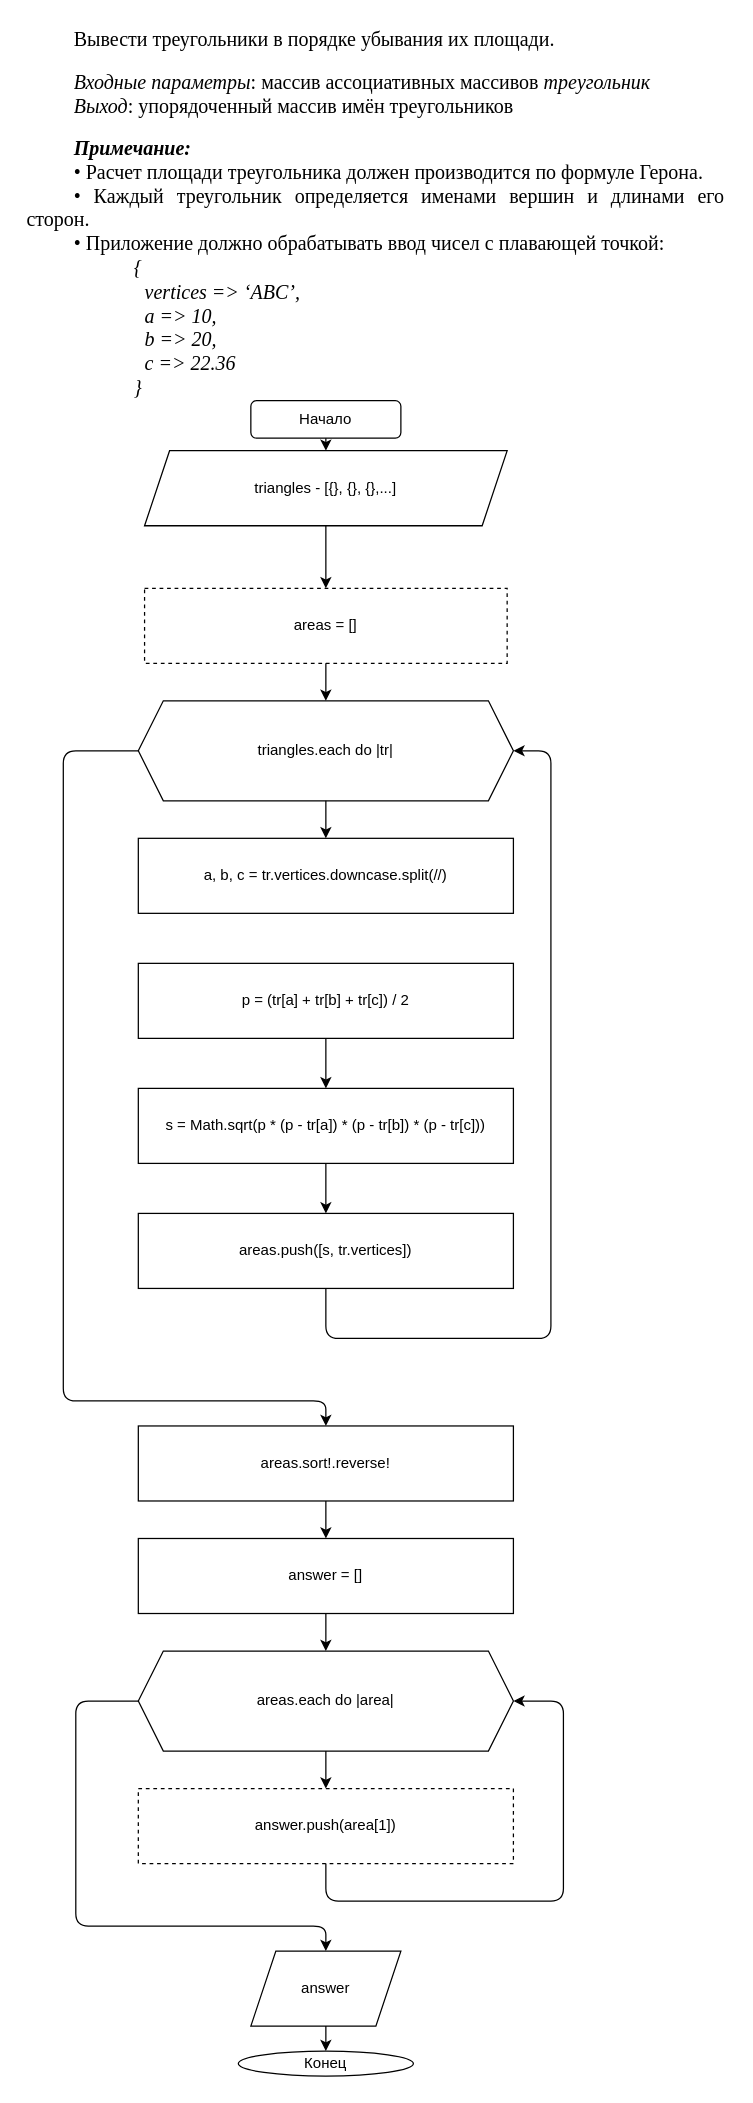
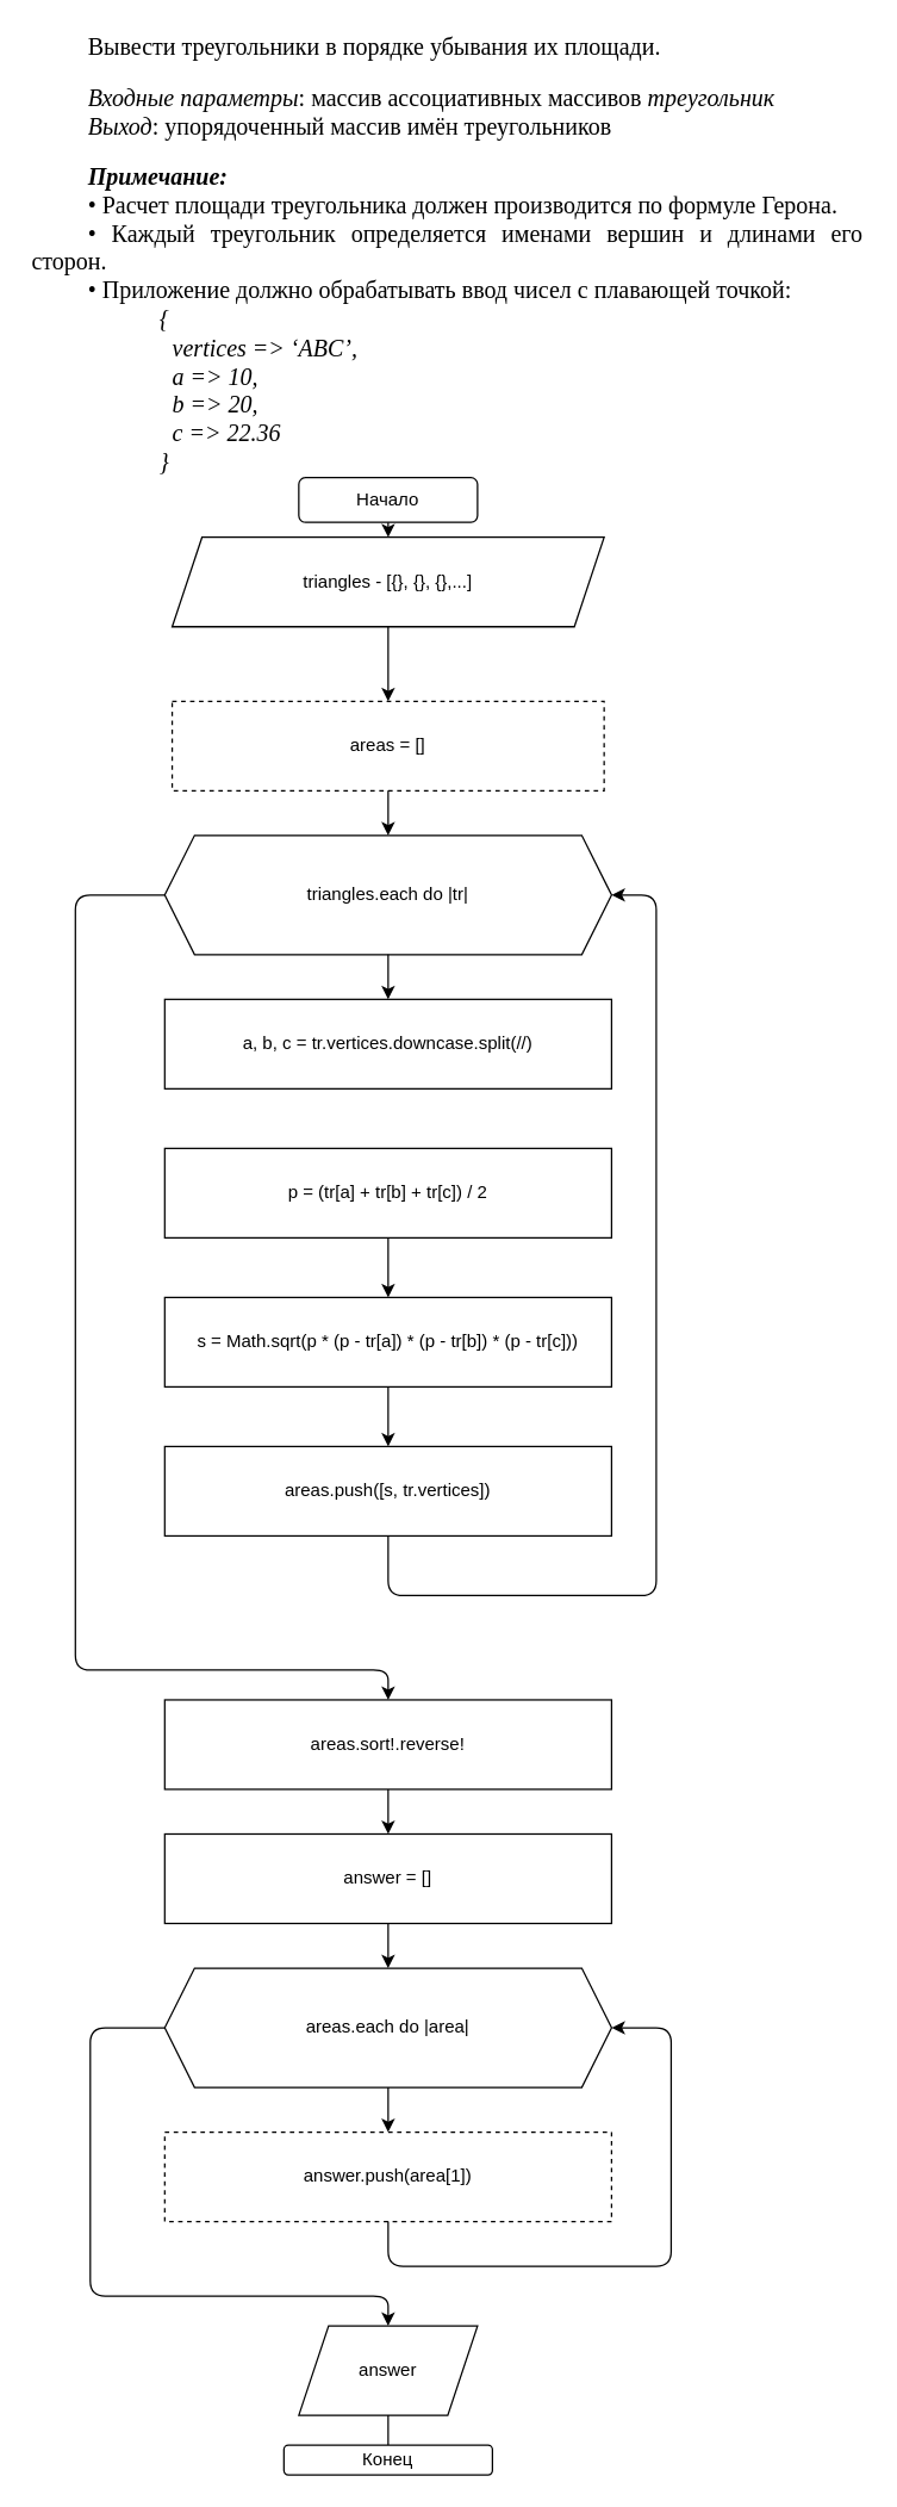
  <mxCell id="0" />
  <mxCell id="1" parent="0" />
  <mxCell id="2" value="&lt;span id=&quot;docs-internal-guid-d78cfbdf-7fff-9499-b2a1-063ab3ae9672&quot;&gt;&lt;p dir=&quot;ltr&quot; style=&quot;line-height: 1.2 ; text-indent: 28.35pt ; text-align: justify ; margin-top: 0pt ; margin-bottom: 0pt&quot;&gt;&lt;span style=&quot;font-size: 12pt ; font-family: &amp;#34;times new roman&amp;#34; ; background-color: transparent ; vertical-align: baseline&quot;&gt;Вывести треугольники в порядке убывания их площади.&lt;/span&gt;&lt;/p&gt;&lt;br&gt;&lt;p dir=&quot;ltr&quot; style=&quot;line-height: 1.2 ; text-indent: 28.35pt ; text-align: justify ; margin-top: 0pt ; margin-bottom: 0pt&quot;&gt;&lt;span style=&quot;font-size: 12pt ; font-family: &amp;#34;times new roman&amp;#34; ; background-color: transparent ; font-style: italic ; vertical-align: baseline&quot;&gt;Входные параметры&lt;/span&gt;&lt;span style=&quot;font-size: 12pt ; font-family: &amp;#34;times new roman&amp;#34; ; background-color: transparent ; vertical-align: baseline&quot;&gt;: массив ассоциативных массивов &lt;/span&gt;&lt;span style=&quot;font-size: 12pt ; font-family: &amp;#34;times new roman&amp;#34; ; background-color: transparent ; font-style: italic ; vertical-align: baseline&quot;&gt;треугольник&lt;/span&gt;&lt;/p&gt;&lt;p dir=&quot;ltr&quot; style=&quot;line-height: 1.2 ; text-indent: 28.35pt ; text-align: justify ; margin-top: 0pt ; margin-bottom: 0pt&quot;&gt;&lt;span style=&quot;font-size: 12pt ; font-family: &amp;#34;times new roman&amp;#34; ; background-color: transparent ; font-style: italic ; vertical-align: baseline&quot;&gt;Выход&lt;/span&gt;&lt;span style=&quot;font-size: 12pt ; font-family: &amp;#34;times new roman&amp;#34; ; background-color: transparent ; vertical-align: baseline&quot;&gt;: упорядоченный массив имён треугольников&lt;/span&gt;&lt;/p&gt;&lt;br&gt;&lt;p dir=&quot;ltr&quot; style=&quot;line-height: 1.2 ; text-indent: 28.35pt ; text-align: justify ; margin-top: 0pt ; margin-bottom: 0pt&quot;&gt;&lt;span style=&quot;font-size: 12pt ; font-family: &amp;#34;times new roman&amp;#34; ; background-color: transparent ; font-weight: 700 ; font-style: italic ; vertical-align: baseline&quot;&gt;Примечание:&lt;/span&gt;&lt;/p&gt;&lt;p dir=&quot;ltr&quot; style=&quot;line-height: 1.2 ; text-indent: 28.35pt ; text-align: justify ; margin-top: 0pt ; margin-bottom: 0pt&quot;&gt;&lt;span style=&quot;font-size: 12pt ; font-family: &amp;#34;times new roman&amp;#34; ; background-color: transparent ; vertical-align: baseline&quot;&gt;•&lt;/span&gt;&lt;span style=&quot;font-size: 12pt ; font-family: &amp;#34;times new roman&amp;#34; ; background-color: transparent ; vertical-align: baseline&quot;&gt;&lt;span class=&quot;Apple-tab-span&quot;&gt;&#09;&lt;/span&gt;&lt;/span&gt;&lt;span style=&quot;font-size: 12pt ; font-family: &amp;#34;times new roman&amp;#34; ; background-color: transparent ; vertical-align: baseline&quot;&gt;Расчет площади треугольника должен производится по формуле Герона.&lt;/span&gt;&lt;/p&gt;&lt;p dir=&quot;ltr&quot; style=&quot;line-height: 1.2 ; text-indent: 28.35pt ; text-align: justify ; margin-top: 0pt ; margin-bottom: 0pt&quot;&gt;&lt;span style=&quot;font-size: 12pt ; font-family: &amp;#34;times new roman&amp;#34; ; background-color: transparent ; vertical-align: baseline&quot;&gt;•&lt;/span&gt;&lt;span style=&quot;font-size: 12pt ; font-family: &amp;#34;times new roman&amp;#34; ; background-color: transparent ; vertical-align: baseline&quot;&gt;&lt;span class=&quot;Apple-tab-span&quot;&gt;&#09;&lt;/span&gt;&lt;/span&gt;&lt;span style=&quot;font-size: 12pt ; font-family: &amp;#34;times new roman&amp;#34; ; background-color: transparent ; vertical-align: baseline&quot;&gt;Каждый треугольник определяется именами вершин и длинами его сторон.&amp;nbsp;&lt;/span&gt;&lt;/p&gt;&lt;p dir=&quot;ltr&quot; style=&quot;line-height: 1.2 ; text-indent: 28.35pt ; text-align: justify ; margin-top: 0pt ; margin-bottom: 0pt&quot;&gt;&lt;span style=&quot;font-size: 12pt ; font-family: &amp;#34;times new roman&amp;#34; ; background-color: transparent ; vertical-align: baseline&quot;&gt;•&lt;/span&gt;&lt;span style=&quot;font-size: 12pt ; font-family: &amp;#34;times new roman&amp;#34; ; background-color: transparent ; vertical-align: baseline&quot;&gt;&lt;span class=&quot;Apple-tab-span&quot;&gt;&#09;&lt;/span&gt;&lt;/span&gt;&lt;span style=&quot;font-size: 12pt ; font-family: &amp;#34;times new roman&amp;#34; ; background-color: transparent ; vertical-align: baseline&quot;&gt;Приложение должно обрабатывать ввод чисел с плавающей точкой:&lt;/span&gt;&lt;/p&gt;&lt;p dir=&quot;ltr&quot; style=&quot;line-height: 1.2 ; margin-left: 64.35pt ; text-align: justify ; margin-top: 0pt ; margin-bottom: 0pt&quot;&gt;&lt;span style=&quot;font-size: 12pt ; font-family: &amp;#34;times new roman&amp;#34; ; background-color: transparent ; font-style: italic ; vertical-align: baseline&quot;&gt;{&amp;nbsp;&lt;/span&gt;&lt;/p&gt;&lt;p dir=&quot;ltr&quot; style=&quot;line-height: 1.2 ; margin-left: 70.9pt ; text-align: justify ; margin-top: 0pt ; margin-bottom: 0pt&quot;&gt;&lt;span style=&quot;font-size: 12pt ; font-family: &amp;#34;times new roman&amp;#34; ; background-color: transparent ; font-style: italic ; vertical-align: baseline&quot;&gt;vertices =&amp;gt; ‘ABC’,&lt;/span&gt;&lt;/p&gt;&lt;p dir=&quot;ltr&quot; style=&quot;line-height: 1.2 ; margin-left: 70.9pt ; text-align: justify ; margin-top: 0pt ; margin-bottom: 0pt&quot;&gt;&lt;span style=&quot;font-size: 12pt ; font-family: &amp;#34;times new roman&amp;#34; ; background-color: transparent ; font-style: italic ; vertical-align: baseline&quot;&gt;a =&amp;gt; 10,&lt;/span&gt;&lt;/p&gt;&lt;p dir=&quot;ltr&quot; style=&quot;line-height: 1.2 ; margin-left: 70.9pt ; text-align: justify ; margin-top: 0pt ; margin-bottom: 0pt&quot;&gt;&lt;span style=&quot;font-size: 12pt ; font-family: &amp;#34;times new roman&amp;#34; ; background-color: transparent ; font-style: italic ; vertical-align: baseline&quot;&gt;b =&amp;gt; 20,&lt;/span&gt;&lt;/p&gt;&lt;p dir=&quot;ltr&quot; style=&quot;line-height: 1.2 ; margin-left: 70.9pt ; text-align: justify ; margin-top: 0pt ; margin-bottom: 0pt&quot;&gt;&lt;span style=&quot;font-size: 12pt ; font-family: &amp;#34;times new roman&amp;#34; ; background-color: transparent ; font-style: italic ; vertical-align: baseline&quot;&gt;c =&amp;gt; 22.36&lt;/span&gt;&lt;/p&gt;&lt;p dir=&quot;ltr&quot; style=&quot;line-height: 1.2 ; margin-left: 64.35pt ; text-align: justify ; margin-top: 0pt ; margin-bottom: 0pt&quot;&gt;&lt;span style=&quot;font-size: 12pt ; font-family: &amp;#34;times new roman&amp;#34; ; background-color: transparent ; font-style: italic ; vertical-align: baseline&quot;&gt;}&lt;/span&gt;&lt;/p&gt;&lt;div&gt;&lt;span style=&quot;font-size: 12pt ; font-family: &amp;#34;times new roman&amp;#34; ; background-color: transparent ; font-style: italic ; vertical-align: baseline&quot;&gt;&lt;br&gt;&lt;/span&gt;&lt;/div&gt;&lt;/span&gt;" style="text;html=1;strokeColor=none;fillColor=none;align=center;verticalAlign=middle;whiteSpace=wrap;rounded=0;" vertex="1" parent="1"><mxGeometry x="20" y="20" width="560" height="320" as="geometry" /></mxCell>
  <mxCell id="3" value="triangles - [{}, {}, {},...]" style="shape=parallelogram;perimeter=parallelogramPerimeter;whiteSpace=wrap;html=1;fixedSize=1;" vertex="1" parent="1"><mxGeometry x="115" y="360" width="290" height="60" as="geometry" /></mxCell>
  <mxCell id="4" value="Начало" style="rounded=1;whiteSpace=wrap;html=1;" vertex="1" parent="1"><mxGeometry x="200" y="320" width="120" height="30" as="geometry" /></mxCell>
  <mxCell id="5" value="" style="endArrow=classic;html=1;exitX=0.5;exitY=1;exitDx=0;exitDy=0;entryX=0.5;entryY=0;entryDx=0;entryDy=0;" edge="1" parent="1" source="4" target="3"><mxGeometry width="50" height="50" relative="1" as="geometry"><mxPoint x="530" y="540" as="sourcePoint" /><mxPoint x="580" y="490" as="targetPoint" /></mxGeometry></mxCell>
  <mxCell id="6" value="areas = []" style="rounded=0;whiteSpace=wrap;html=1;dashed=1;" vertex="1" parent="1"><mxGeometry x="115" y="470" width="290" height="60" as="geometry" /></mxCell>
  <mxCell id="7" value="" style="endArrow=classic;html=1;exitX=0.5;exitY=1;exitDx=0;exitDy=0;entryX=0.5;entryY=0;entryDx=0;entryDy=0;" edge="1" parent="1" source="3" target="6"><mxGeometry width="50" height="50" relative="1" as="geometry"><mxPoint x="530" y="370" as="sourcePoint" /><mxPoint x="580" y="320" as="targetPoint" /></mxGeometry></mxCell>
  <mxCell id="8" value="triangles.each do |tr|" style="shape=hexagon;perimeter=hexagonPerimeter2;whiteSpace=wrap;html=1;fixedSize=1;" vertex="1" parent="1"><mxGeometry x="110" y="560" width="300" height="80" as="geometry" /></mxCell>
  <mxCell id="9" value="" style="endArrow=classic;html=1;exitX=0.5;exitY=1;exitDx=0;exitDy=0;" edge="1" parent="1" source="6" target="8"><mxGeometry width="50" height="50" relative="1" as="geometry"><mxPoint x="530" y="620" as="sourcePoint" /><mxPoint x="580" y="570" as="targetPoint" /></mxGeometry></mxCell>
  <mxCell id="10" value="a, b, c = tr.vertices.downcase.split(//)" style="rounded=0;whiteSpace=wrap;html=1;" vertex="1" parent="1"><mxGeometry x="110" y="670" width="300" height="60" as="geometry" /></mxCell>
  <mxCell id="11" value="" style="endArrow=classic;html=1;exitX=0.5;exitY=1;exitDx=0;exitDy=0;entryX=0.5;entryY=0;entryDx=0;entryDy=0;" edge="1" parent="1" source="8" target="10"><mxGeometry width="50" height="50" relative="1" as="geometry"><mxPoint x="460" y="670" as="sourcePoint" /><mxPoint x="510" y="620" as="targetPoint" /></mxGeometry></mxCell>
  <mxCell id="12" value="p = (tr[a] + tr[b] + tr[c]) / 2" style="rounded=0;whiteSpace=wrap;html=1;" vertex="1" parent="1"><mxGeometry x="110" y="770" width="300" height="60" as="geometry" /></mxCell>
  <mxCell id="13" value="s = Math.sqrt(p * (p - tr[a]) * (p - tr[b]) * (p - tr[c]))" style="rounded=0;whiteSpace=wrap;html=1;" vertex="1" parent="1"><mxGeometry x="110" y="870" width="300" height="60" as="geometry" /></mxCell>
  <mxCell id="14" value="" style="endArrow=classic;html=1;exitX=0.5;exitY=1;exitDx=0;exitDy=0;entryX=0.5;entryY=0;entryDx=0;entryDy=0;" edge="1" target="13" parent="1"><mxGeometry width="50" height="50" relative="1" as="geometry"><mxPoint x="260" y="830" as="sourcePoint" /><mxPoint x="560" y="810" as="targetPoint" /></mxGeometry></mxCell>
  <mxCell id="15" value="areas.push([s, tr.vertices])" style="rounded=0;whiteSpace=wrap;html=1;" vertex="1" parent="1"><mxGeometry x="110" y="970" width="300" height="60" as="geometry" /></mxCell>
  <mxCell id="16" value="" style="endArrow=classic;html=1;exitX=0.5;exitY=1;exitDx=0;exitDy=0;entryX=0.5;entryY=0;entryDx=0;entryDy=0;" edge="1" target="15" parent="1"><mxGeometry width="50" height="50" relative="1" as="geometry"><mxPoint x="260" y="930" as="sourcePoint" /><mxPoint x="560" y="910" as="targetPoint" /></mxGeometry></mxCell>
  <mxCell id="17" value="" style="endArrow=classic;html=1;exitX=0.5;exitY=1;exitDx=0;exitDy=0;entryX=1;entryY=0.5;entryDx=0;entryDy=0;" edge="1" parent="1" source="15" target="8"><mxGeometry width="50" height="50" relative="1" as="geometry"><mxPoint x="530" y="870" as="sourcePoint" /><mxPoint x="440" y="570" as="targetPoint" /><Array as="points"><mxPoint x="260" y="1070" /><mxPoint x="440" y="1070" /><mxPoint x="440" y="600" /></Array></mxGeometry></mxCell>
  <mxCell id="18" value="" style="endArrow=classic;html=1;exitX=0;exitY=0.5;exitDx=0;exitDy=0;" edge="1" parent="1" source="8"><mxGeometry width="50" height="50" relative="1" as="geometry"><mxPoint x="440" y="870" as="sourcePoint" /><mxPoint x="260" y="1140" as="targetPoint" /><Array as="points"><mxPoint x="50" y="600" /><mxPoint x="50" y="1120" /><mxPoint x="260" y="1120" /></Array></mxGeometry></mxCell>
  <mxCell id="19" value="areas.sort!.reverse!" style="rounded=0;whiteSpace=wrap;html=1;" vertex="1" parent="1"><mxGeometry x="110" y="1140" width="300" height="60" as="geometry" /></mxCell>
  <mxCell id="20" value="areas.each do |area|" style="shape=hexagon;perimeter=hexagonPerimeter2;whiteSpace=wrap;html=1;fixedSize=1;" vertex="1" parent="1"><mxGeometry x="110" y="1320" width="300" height="80" as="geometry" /></mxCell>
  <mxCell id="21" value="" style="endArrow=classic;html=1;exitX=0.5;exitY=1;exitDx=0;exitDy=0;" edge="1" target="20" parent="1"><mxGeometry width="50" height="50" relative="1" as="geometry"><mxPoint x="260" y="1290" as="sourcePoint" /><mxPoint x="580" y="1330" as="targetPoint" /></mxGeometry></mxCell>
  <mxCell id="22" value="answer = []" style="rounded=0;whiteSpace=wrap;html=1;" vertex="1" parent="1"><mxGeometry x="110" y="1230" width="300" height="60" as="geometry" /></mxCell>
  <mxCell id="23" value="" style="endArrow=classic;html=1;exitX=0.5;exitY=1;exitDx=0;exitDy=0;" edge="1" parent="1" source="19" target="22"><mxGeometry width="50" height="50" relative="1" as="geometry"><mxPoint x="330" y="1360" as="sourcePoint" /><mxPoint x="380" y="1310" as="targetPoint" /></mxGeometry></mxCell>
  <mxCell id="24" value="" style="endArrow=classic;html=1;exitX=0.5;exitY=1;exitDx=0;exitDy=0;" edge="1" target="25" parent="1"><mxGeometry width="50" height="50" relative="1" as="geometry"><mxPoint x="260" y="1400" as="sourcePoint" /><mxPoint x="380" y="1510" as="targetPoint" /></mxGeometry></mxCell>
  <mxCell id="25" value="answer.push(area[1])" style="rounded=0;whiteSpace=wrap;html=1;dashed=1;" vertex="1" parent="1"><mxGeometry x="110" y="1430" width="300" height="60" as="geometry" /></mxCell>
  <mxCell id="26" value="" style="endArrow=classic;html=1;exitX=0.5;exitY=1;exitDx=0;exitDy=0;entryX=1;entryY=0.5;entryDx=0;entryDy=0;" edge="1" parent="1" source="25" target="20"><mxGeometry width="50" height="50" relative="1" as="geometry"><mxPoint x="510" y="1510" as="sourcePoint" /><mxPoint x="450" y="1320" as="targetPoint" /><Array as="points"><mxPoint x="260" y="1520" /><mxPoint x="450" y="1520" /><mxPoint x="450" y="1360" /></Array></mxGeometry></mxCell>
  <mxCell id="27" value="" style="endArrow=classic;html=1;exitX=0;exitY=0.5;exitDx=0;exitDy=0;" edge="1" parent="1" source="20"><mxGeometry width="50" height="50" relative="1" as="geometry"><mxPoint x="620" y="1400" as="sourcePoint" /><mxPoint x="260" y="1560" as="targetPoint" /><Array as="points"><mxPoint x="60" y="1360" /><mxPoint x="60" y="1540" /><mxPoint x="260" y="1540" /></Array></mxGeometry></mxCell>
  <mxCell id="28" value="&lt;span&gt;answer&lt;/span&gt;" style="shape=parallelogram;perimeter=parallelogramPerimeter;whiteSpace=wrap;html=1;fixedSize=1;" vertex="1" parent="1"><mxGeometry x="200" y="1560" width="120" height="60" as="geometry" /></mxCell>
- <mxCell id="29" value="Конец" style="ellipse;whiteSpace=wrap;html=1;" vertex="1" parent="1"><mxGeometry x="190" y="1640" width="140" height="20" as="geometry" /></mxCell>
- <mxCell id="30" value="" style="endArrow=classic;html=1;exitX=0.5;exitY=1;exitDx=0;exitDy=0;entryX=0.5;entryY=0;entryDx=0;entryDy=0;" edge="1" parent="1" source="28" target="29"><mxGeometry width="50" height="50" relative="1" as="geometry"><mxPoint x="450" y="1610" as="sourcePoint" /><mxPoint x="500" y="1560" as="targetPoint" /></mxGeometry></mxCell>
+ <mxCell id="29" value="Конец" style="rounded=1;whiteSpace=wrap;html=1;" vertex="1" parent="1"><mxGeometry x="190" y="1640" width="140" height="20" as="geometry" /></mxCell>
+ <mxCell id="30" value="" style="endArrow=none;html=1;exitX=0.5;exitY=1;exitDx=0;exitDy=0;entryX=0.5;entryY=0;entryDx=0;entryDy=0;" edge="1" parent="1" source="28" target="29"><mxGeometry width="50" height="50" relative="1" as="geometry"><mxPoint x="450" y="1610" as="sourcePoint" /><mxPoint x="500" y="1560" as="targetPoint" /></mxGeometry></mxCell>
